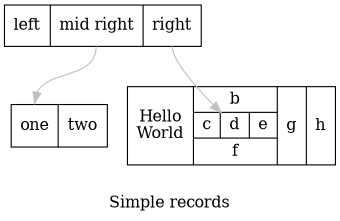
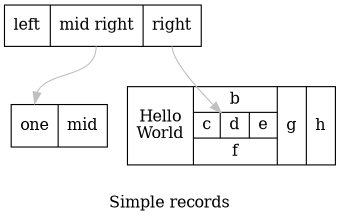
  digraph {
    label="Simple records"
    node [shape=record]
    edge [color=grey]
    n1 [label="<f0> left|<f1> mid right|<f2> right"]
-   n2 [label="<f0> one|<f1> two"]
+   n2 [label="<f0> one|<f1> mid"]
    n3 [label="Hello\nWorld |{ b |{c|<here> d|e}| f}| g | h"]
    n1 -> n2 [headport=f0 tailport=f1]
    n1 -> n3 [headport=here tailport=f2]
  }
